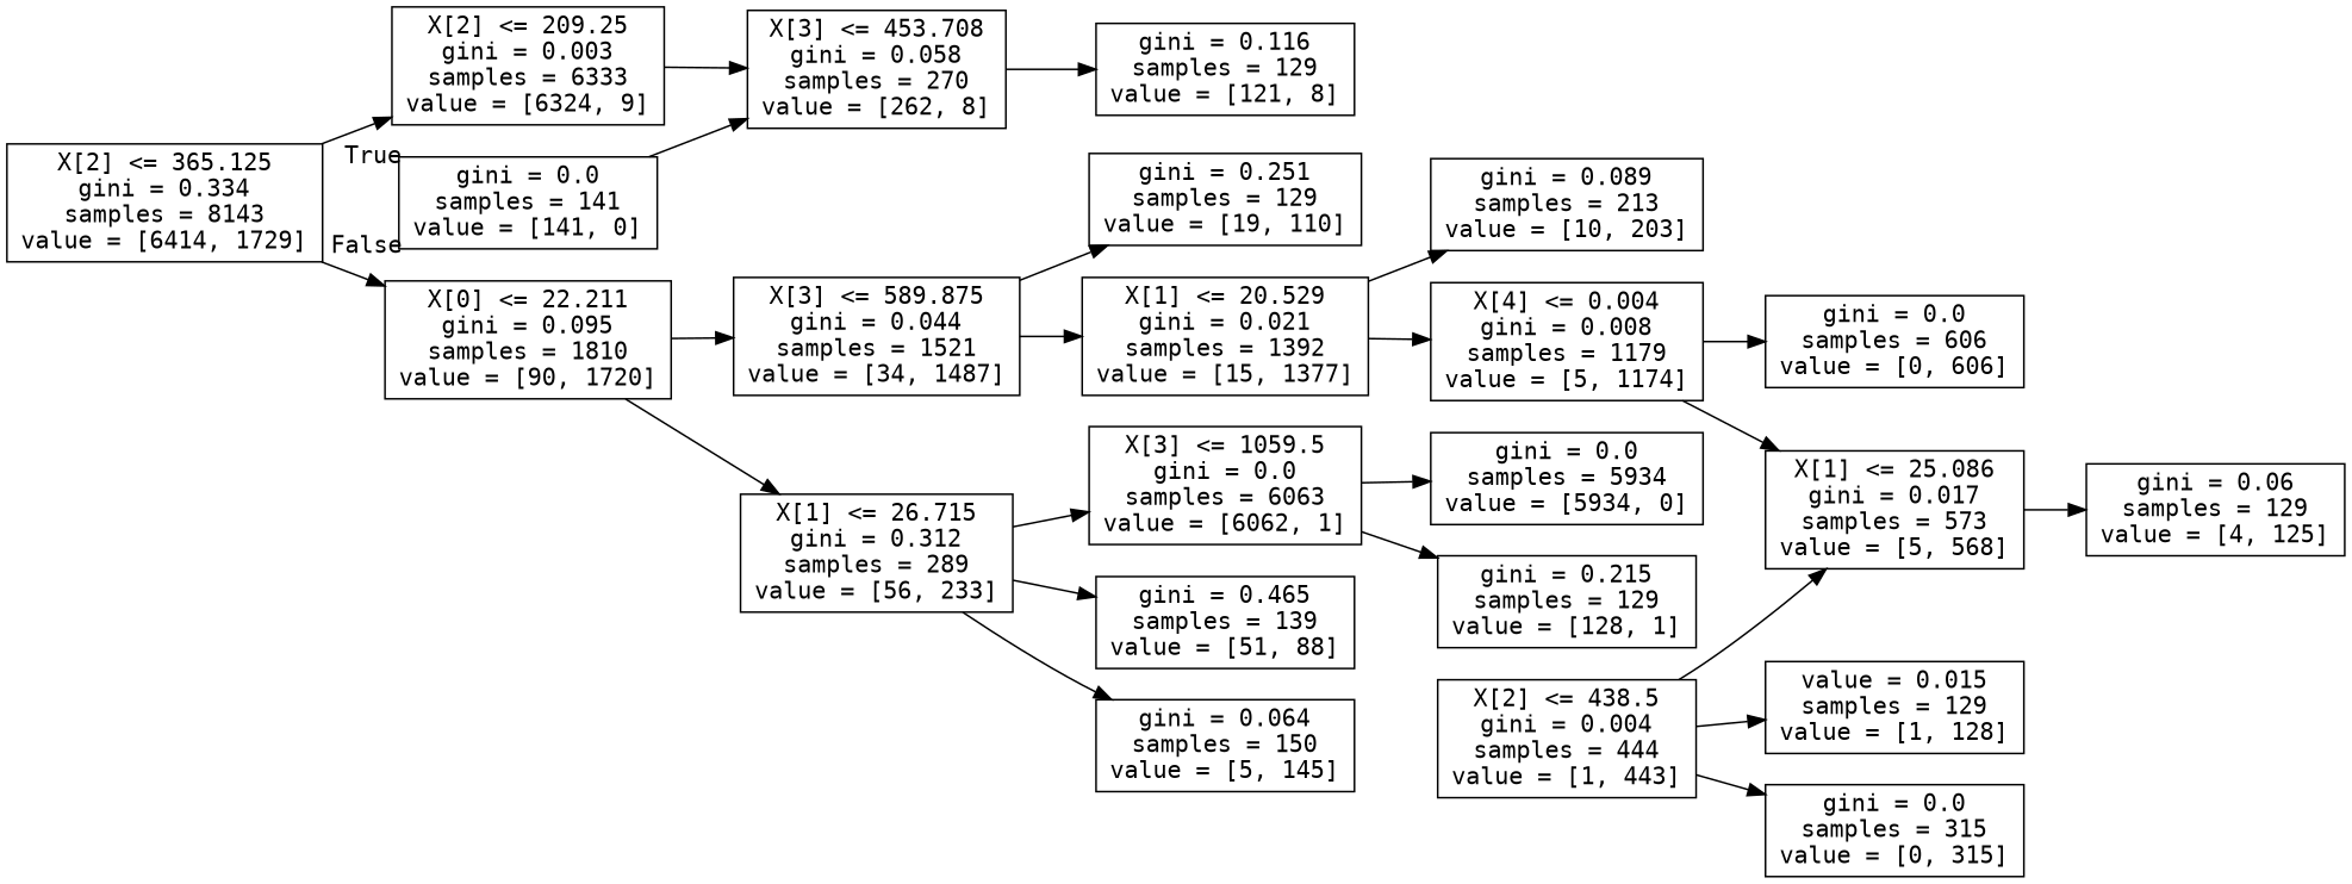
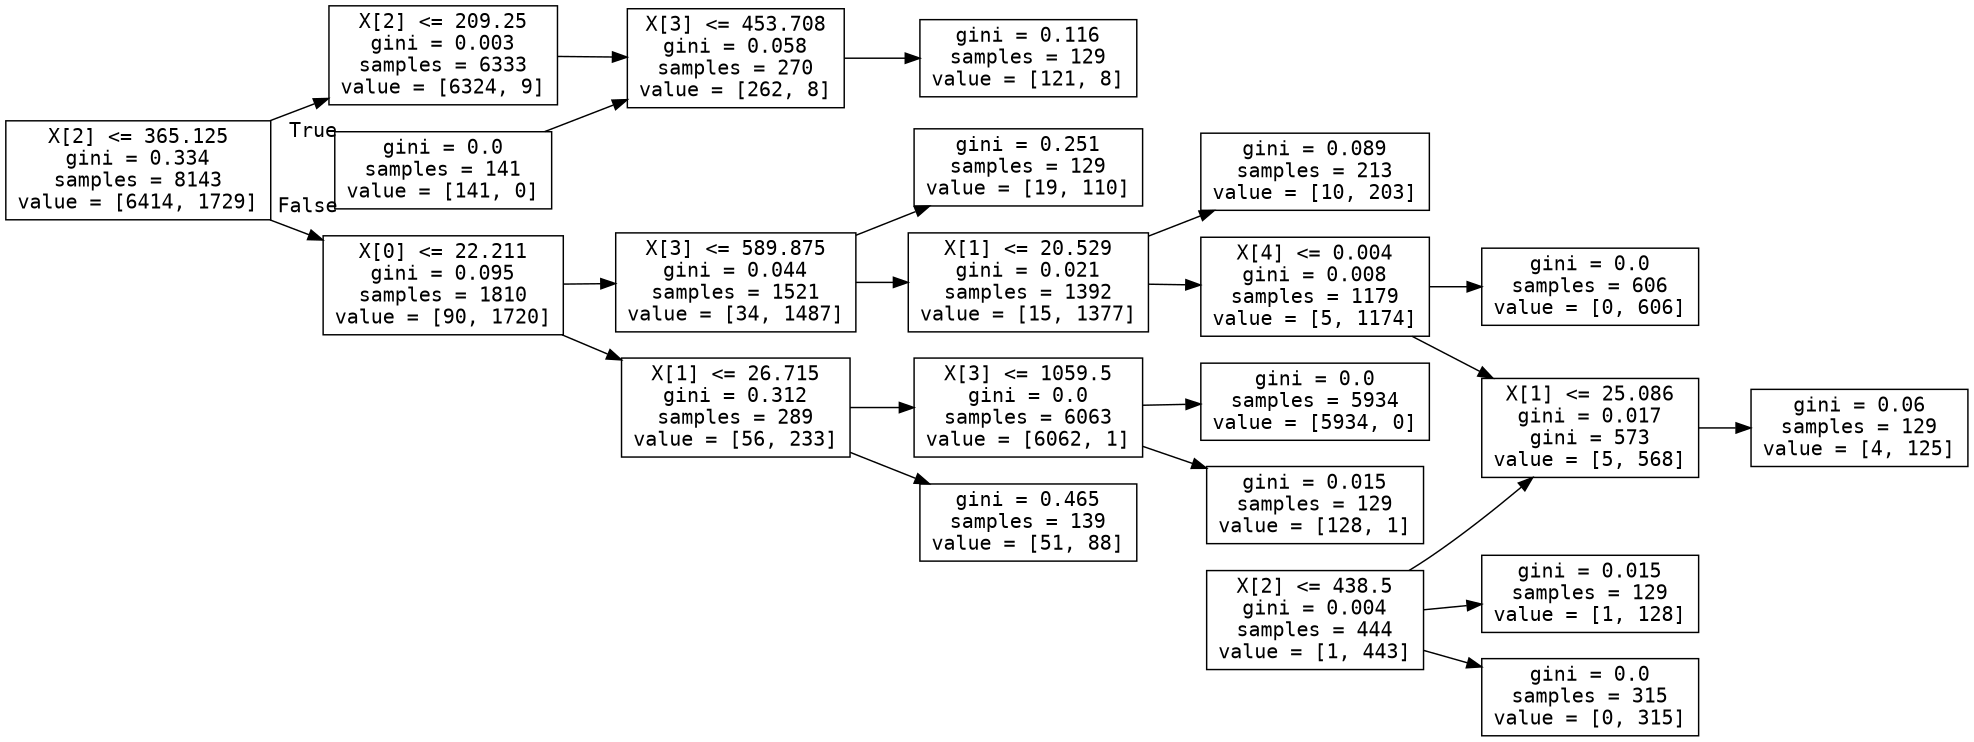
  digraph {
    fontname="DejaVu Sans Mono"
    rankdir=LR
    node [fontname="DejaVu Sans Mono" shape=box]
    edge [fontname="DejaVu Sans Mono"]
    n1 [label="X[2] <= 365.125\ngini = 0.334\nsamples = 8143\nvalue = [6414, 1729]"]
    n2 [label="X[2] <= 209.25\ngini = 0.003\nsamples = 6333\nvalue = [6324, 9]"]
    n3 [label="X[0] <= 22.211\ngini = 0.095\nsamples = 1810\nvalue = [90, 1720]"]
    n4 [label="X[3] <= 453.708\ngini = 0.058\nsamples = 270\nvalue = [262, 8]"]
    n5 [label="X[3] <= 589.875\ngini = 0.044\nsamples = 1521\nvalue = [34, 1487]"]
    n6 [label="X[1] <= 26.715\ngini = 0.312\nsamples = 289\nvalue = [56, 233]"]
    n7 [label="X[3] <= 1059.5\ngini = 0.0\nsamples = 6063\nvalue = [6062, 1]"]
    n8 [label="gini = 0.0\nsamples = 5934\nvalue = [5934, 0]"]
-   n9 [label="gini = 0.215\nsamples = 129\nvalue = [128, 1]"]
+   n9 [label="gini = 0.015\nsamples = 129\nvalue = [128, 1]"]
    n10 [label="gini = 0.116\nsamples = 129\nvalue = [121, 8]"]
    n11 [label="gini = 0.0\nsamples = 141\nvalue = [141, 0]"]
    n12 [label="gini = 0.251\nsamples = 129\nvalue = [19, 110]"]
    n13 [label="X[1] <= 20.529\ngini = 0.021\nsamples = 1392\nvalue = [15, 1377]"]
    n14 [label="gini = 0.465\nsamples = 139\nvalue = [51, 88]"]
-   n15 [label="gini = 0.064\nsamples = 150\nvalue = [5, 145]"]
    n16 [label="gini = 0.089\nsamples = 213\nvalue = [10, 203]"]
    n17 [label="X[4] <= 0.004\ngini = 0.008\nsamples = 1179\nvalue = [5, 1174]"]
-   n18 [label="X[1] <= 25.086\ngini = 0.017\nsamples = 573\nvalue = [5, 568]"]
+   n18 [label="X[1] <= 25.086\ngini = 0.017\ngini = 573\nvalue = [5, 568]"]
    n19 [label="gini = 0.0\nsamples = 606\nvalue = [0, 606]"]
    n20 [label="gini = 0.06\nsamples = 129\nvalue = [4, 125]"]
    n21 [label="X[2] <= 438.5\ngini = 0.004\nsamples = 444\nvalue = [1, 443]"]
-   n22 [label="value = 0.015\nsamples = 129\nvalue = [1, 128]"]
+   n22 [label="gini = 0.015\nsamples = 129\nvalue = [1, 128]"]
    n23 [label="gini = 0.0\nsamples = 315\nvalue = [0, 315]"]
    n1 -> n2 [headlabel=True labelangle=45 labeldistance=2.5]
    n1 -> n3 [headlabel=False labelangle=-45 labeldistance=2.5]
    n2 -> n4
    n3 -> n5
    n3 -> n6
    n4 -> n10
    n5 -> n12
    n5 -> n13
    n6 -> n7
    n6 -> n14
-   n6 -> n15
    n7 -> n8
    n7 -> n9
    n11 -> n4
    n13 -> n16
    n13 -> n17
    n17 -> n18
    n17 -> n19
    n18 -> n20
    n21 -> n18
    n21 -> n22
    n21 -> n23
  }
